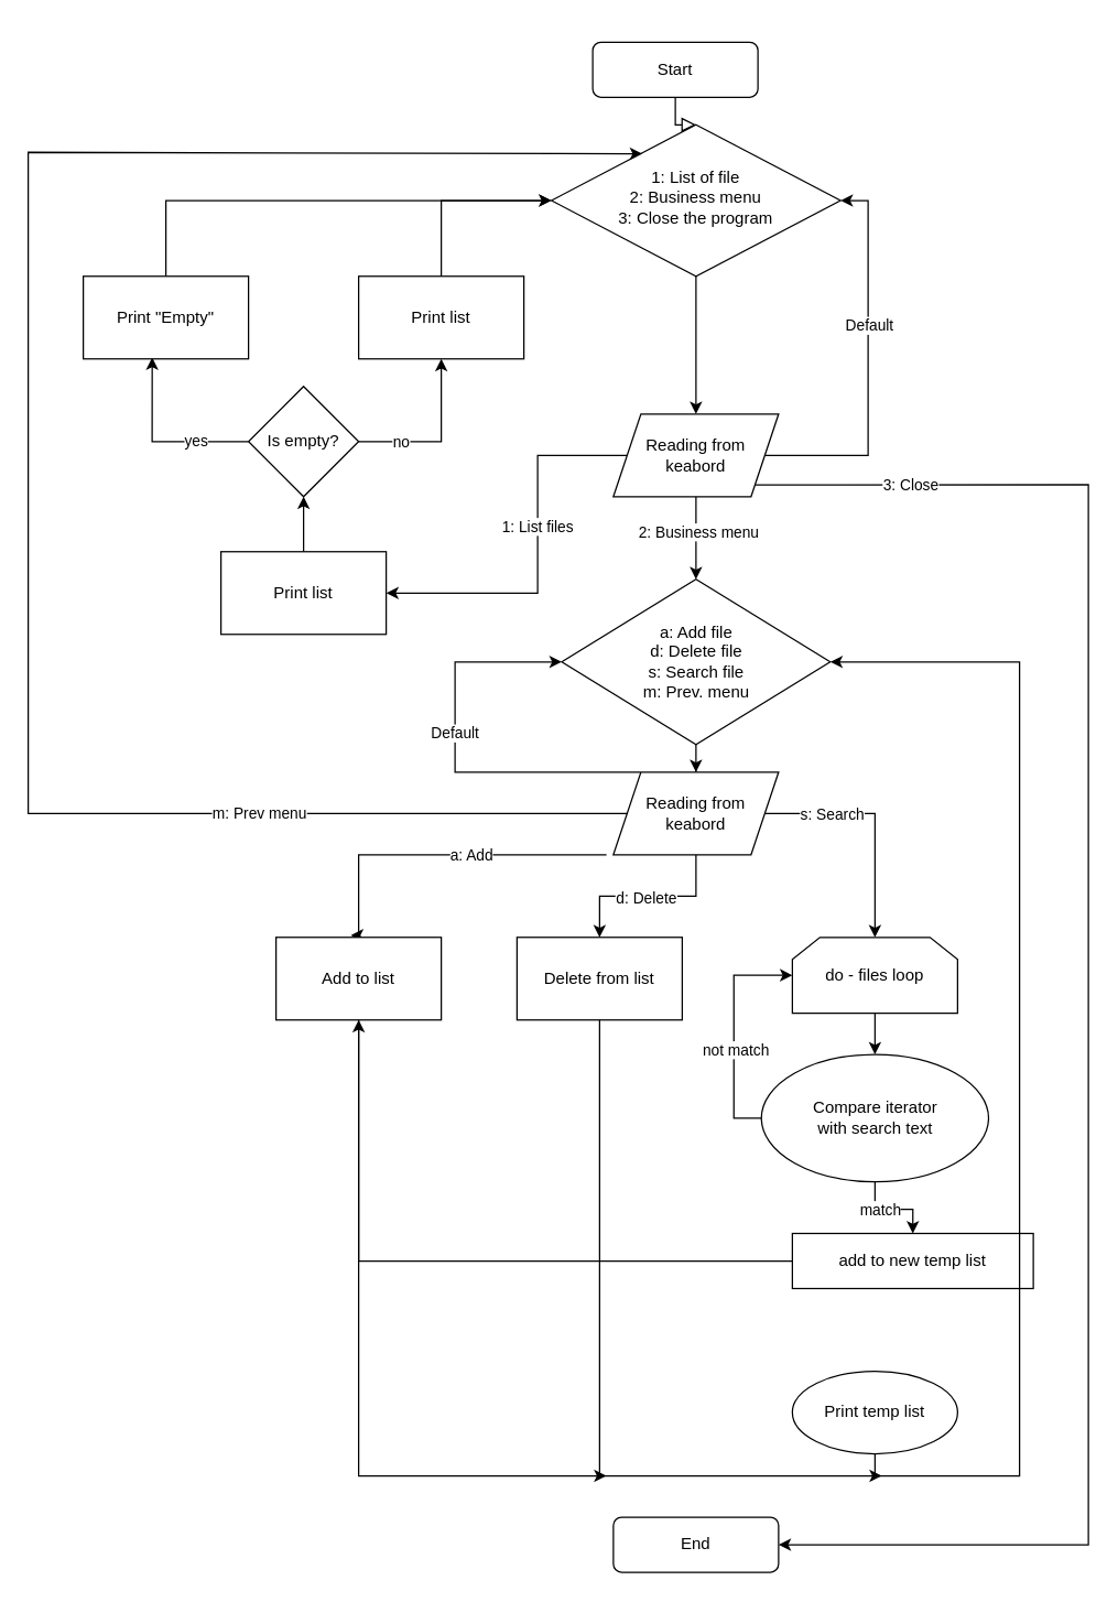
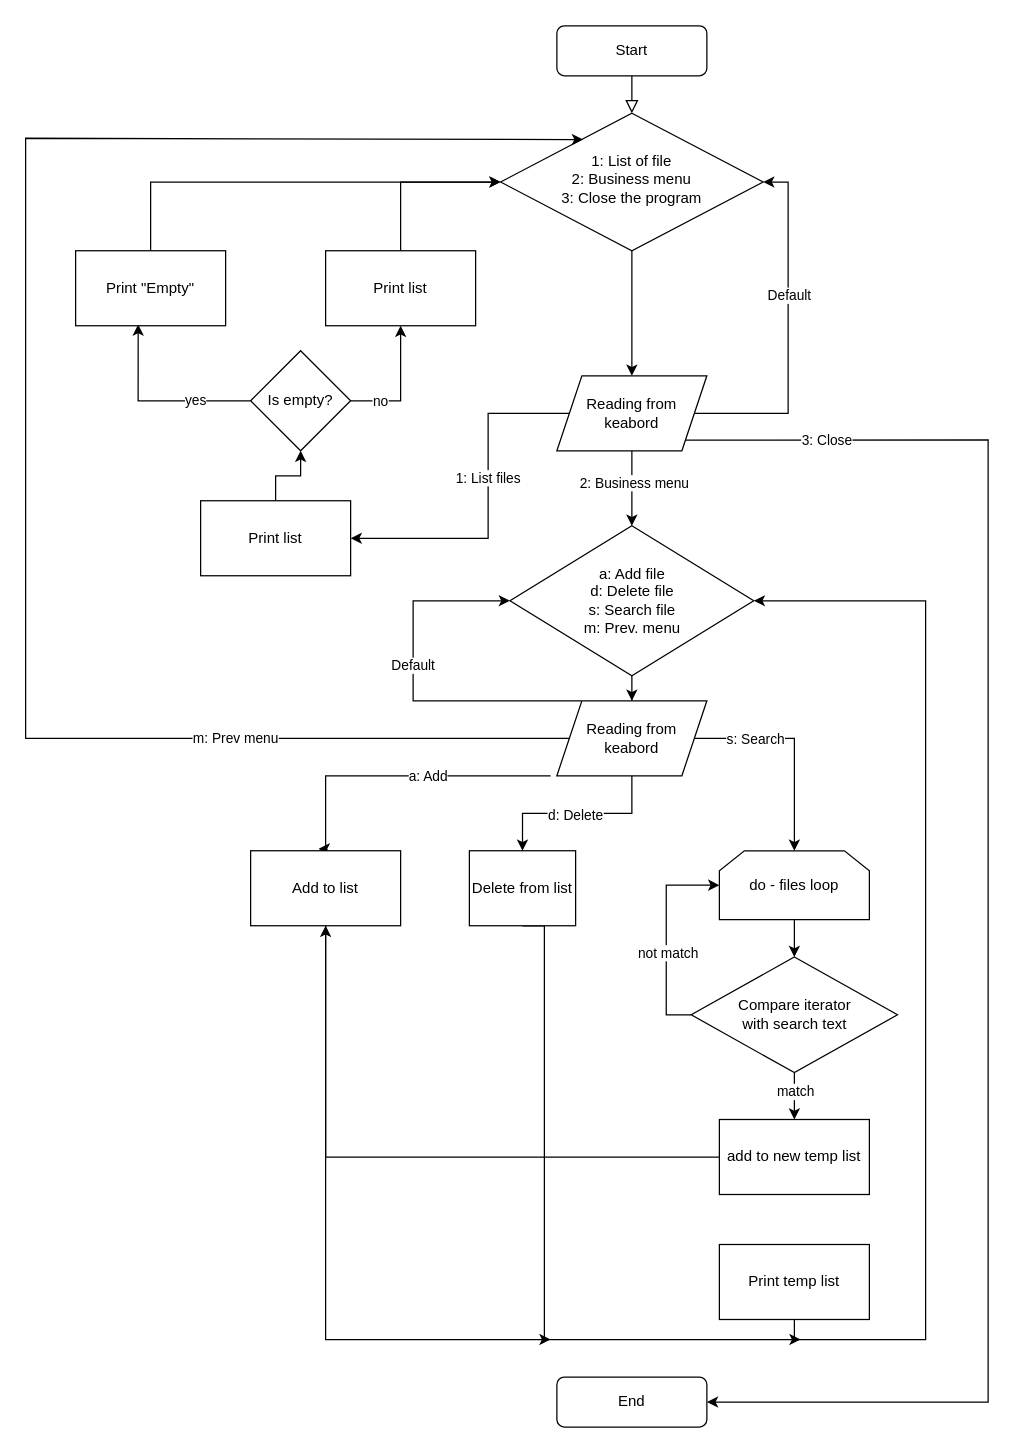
  <mxCell id="0" />
  <mxCell id="1" parent="0" />
  <mxCell id="2" value="" style="rounded=0;html=1;jettySize=auto;orthogonalLoop=1;fontSize=11;endArrow=block;endFill=0;endSize=8;strokeWidth=1;shadow=0;labelBackgroundColor=none;edgeStyle=orthogonalEdgeStyle;" parent="1" source="3" target="5" edge="1"><mxGeometry relative="1" as="geometry" /></mxCell>
- <mxCell id="3" value="Start" style="rounded=1;whiteSpace=wrap;html=1;fontSize=12;glass=0;strokeWidth=1;shadow=0;" parent="1" vertex="1"><mxGeometry x="430" y="30" width="120" height="40" as="geometry" /></mxCell>
+ <mxCell id="3" value="Start" style="rounded=1;whiteSpace=wrap;html=1;fontSize=12;glass=0;strokeWidth=1;shadow=0;" parent="1" vertex="1"><mxGeometry x="445" y="20" width="120" height="40" as="geometry" /></mxCell>
  <mxCell id="4" value="" style="edgeStyle=orthogonalEdgeStyle;rounded=0;orthogonalLoop=1;jettySize=auto;html=1;" parent="1" source="5" target="15" edge="1"><mxGeometry relative="1" as="geometry" /></mxCell>
  <mxCell id="5" value="1: List of file&lt;br&gt;2: Business menu&lt;br&gt;3: Close the program" style="rhombus;whiteSpace=wrap;html=1;shadow=0;fontFamily=Helvetica;fontSize=12;align=center;strokeWidth=1;spacing=6;spacingTop=-4;" parent="1" vertex="1"><mxGeometry x="400" y="90" width="210" height="110" as="geometry" /></mxCell>
  <mxCell id="6" value="End" style="rounded=1;whiteSpace=wrap;html=1;fontSize=12;glass=0;strokeWidth=1;shadow=0;" parent="1" vertex="1"><mxGeometry x="445" y="1101" width="120" height="40" as="geometry" /></mxCell>
  <mxCell id="7" value="" style="edgeStyle=orthogonalEdgeStyle;rounded=0;orthogonalLoop=1;jettySize=auto;html=1;entryX=1;entryY=0.5;entryDx=0;entryDy=0;" parent="1" source="15" target="17" edge="1"><mxGeometry relative="1" as="geometry"><Array as="points"><mxPoint x="390" y="330" /><mxPoint x="390" y="430" /></Array></mxGeometry></mxCell>
  <mxCell id="8" value="1: List files" style="edgeLabel;html=1;align=center;verticalAlign=middle;resizable=0;points=[];" parent="7" vertex="1" connectable="0"><mxGeometry x="0.128" y="-1" relative="1" as="geometry"><mxPoint y="-39" as="offset" /></mxGeometry></mxCell>
  <mxCell id="9" style="edgeStyle=orthogonalEdgeStyle;rounded=0;orthogonalLoop=1;jettySize=auto;html=1;exitX=1;exitY=0.5;exitDx=0;exitDy=0;entryX=1;entryY=0.5;entryDx=0;entryDy=0;" parent="1" source="15" target="5" edge="1"><mxGeometry relative="1" as="geometry"><Array as="points"><mxPoint x="630" y="330" /><mxPoint x="630" y="145" /></Array></mxGeometry></mxCell>
  <mxCell id="10" value="Default" style="edgeLabel;html=1;align=center;verticalAlign=middle;resizable=0;points=[];" parent="9" vertex="1" connectable="0"><mxGeometry x="0.391" relative="1" as="geometry"><mxPoint y="25" as="offset" /></mxGeometry></mxCell>
  <mxCell id="11" style="edgeStyle=orthogonalEdgeStyle;rounded=0;orthogonalLoop=1;jettySize=auto;html=1;exitX=1;exitY=1;exitDx=0;exitDy=0;entryX=1;entryY=0.5;entryDx=0;entryDy=0;" parent="1" source="15" target="6" edge="1"><mxGeometry relative="1" as="geometry"><mxPoint x="780" y="350" as="targetPoint" /><Array as="points"><mxPoint x="790" y="351" /><mxPoint x="790" y="1121" /></Array></mxGeometry></mxCell>
  <mxCell id="12" value="3: Close" style="edgeLabel;html=1;align=center;verticalAlign=middle;resizable=0;points=[];" parent="11" vertex="1" connectable="0"><mxGeometry x="-0.316" y="3" relative="1" as="geometry"><mxPoint x="-133" y="-181" as="offset" /></mxGeometry></mxCell>
  <mxCell id="13" value="" style="edgeStyle=orthogonalEdgeStyle;rounded=0;orthogonalLoop=1;jettySize=auto;html=1;" parent="1" source="15" target="21" edge="1"><mxGeometry relative="1" as="geometry" /></mxCell>
  <mxCell id="14" value="2: Business menu" style="edgeLabel;html=1;align=center;verticalAlign=middle;resizable=0;points=[];" parent="13" vertex="1" connectable="0"><mxGeometry x="-0.167" y="1" relative="1" as="geometry"><mxPoint as="offset" /></mxGeometry></mxCell>
  <mxCell id="15" value="Reading from keabord" style="shape=parallelogram;perimeter=parallelogramPerimeter;whiteSpace=wrap;html=1;fixedSize=1;" parent="1" vertex="1"><mxGeometry x="445" y="300" width="120" height="60" as="geometry" /></mxCell>
  <mxCell id="16" style="edgeStyle=orthogonalEdgeStyle;rounded=0;orthogonalLoop=1;jettySize=auto;html=1;exitX=0.5;exitY=0;exitDx=0;exitDy=0;entryX=0.5;entryY=1;entryDx=0;entryDy=0;" parent="1" source="17" target="50" edge="1"><mxGeometry relative="1" as="geometry" /></mxCell>
  <mxCell id="17" value="Print list" style="shape=label;whiteSpace=wrap;html=1;backgroundOutline=1;rounded=0;" parent="1" vertex="1"><mxGeometry x="160" y="400" width="120" height="60" as="geometry" /></mxCell>
  <mxCell id="18" style="edgeStyle=orthogonalEdgeStyle;rounded=0;orthogonalLoop=1;jettySize=auto;html=1;entryX=0.314;entryY=0.191;entryDx=0;entryDy=0;exitX=0;exitY=0.5;exitDx=0;exitDy=0;entryPerimeter=0;" parent="1" source="30" target="5" edge="1"><mxGeometry relative="1" as="geometry"><Array as="points"><mxPoint x="20" y="590" /><mxPoint x="20" y="110" /></Array></mxGeometry></mxCell>
  <mxCell id="19" value="m: Prev menu" style="edgeLabel;html=1;align=center;verticalAlign=middle;resizable=0;points=[];" parent="18" vertex="1" connectable="0"><mxGeometry x="-0.585" y="-1" relative="1" as="geometry"><mxPoint x="14" as="offset" /></mxGeometry></mxCell>
  <mxCell id="20" value="" style="edgeStyle=orthogonalEdgeStyle;rounded=0;orthogonalLoop=1;jettySize=auto;html=1;" parent="1" source="21" target="30" edge="1"><mxGeometry relative="1" as="geometry" /></mxCell>
  <mxCell id="21" value="a: Add file&lt;br&gt;d: Delete file&lt;br&gt;s: Search file&lt;br&gt;m: Prev. menu" style="rhombus;whiteSpace=wrap;html=1;" parent="1" vertex="1"><mxGeometry x="407.5" y="420" width="195" height="120" as="geometry" /></mxCell>
  <mxCell id="22" value="" style="edgeStyle=orthogonalEdgeStyle;rounded=0;orthogonalLoop=1;jettySize=auto;html=1;entryX=0.453;entryY=-0.025;entryDx=0;entryDy=0;entryPerimeter=0;" parent="1" target="32" edge="1"><mxGeometry relative="1" as="geometry"><mxPoint x="440" y="620" as="sourcePoint" /><Array as="points"><mxPoint x="260" y="620" /><mxPoint x="260" y="679" /></Array></mxGeometry></mxCell>
  <mxCell id="23" value="a: Add" style="edgeLabel;html=1;align=center;verticalAlign=middle;resizable=0;points=[];" parent="22" vertex="1" connectable="0"><mxGeometry x="-0.34" y="1" relative="1" as="geometry"><mxPoint x="-18" y="-1" as="offset" /></mxGeometry></mxCell>
  <mxCell id="24" style="edgeStyle=orthogonalEdgeStyle;rounded=0;orthogonalLoop=1;jettySize=auto;html=1;exitX=0.165;exitY=0.001;exitDx=0;exitDy=0;entryX=0;entryY=0.5;entryDx=0;entryDy=0;exitPerimeter=0;" parent="1" source="30" target="21" edge="1"><mxGeometry relative="1" as="geometry"><Array as="points"><mxPoint x="330" y="560" /><mxPoint x="330" y="480" /></Array></mxGeometry></mxCell>
  <mxCell id="25" value="Default" style="edgeLabel;html=1;align=center;verticalAlign=middle;resizable=0;points=[];" parent="24" vertex="1" connectable="0"><mxGeometry x="0.113" y="1" relative="1" as="geometry"><mxPoint as="offset" /></mxGeometry></mxCell>
  <mxCell id="26" value="" style="edgeStyle=orthogonalEdgeStyle;rounded=0;orthogonalLoop=1;jettySize=auto;html=1;" parent="1" source="30" target="34" edge="1"><mxGeometry relative="1" as="geometry" /></mxCell>
  <mxCell id="27" value="d: Delete" style="edgeLabel;html=1;align=center;verticalAlign=middle;resizable=0;points=[];" parent="26" vertex="1" connectable="0"><mxGeometry x="0.037" y="3" relative="1" as="geometry"><mxPoint y="-2" as="offset" /></mxGeometry></mxCell>
  <mxCell id="28" value="" style="edgeStyle=orthogonalEdgeStyle;rounded=0;orthogonalLoop=1;jettySize=auto;html=1;" parent="1" source="30" target="36" edge="1"><mxGeometry relative="1" as="geometry" /></mxCell>
  <mxCell id="29" value="s: Search" style="edgeLabel;html=1;align=center;verticalAlign=middle;resizable=0;points=[];" parent="28" vertex="1" connectable="0"><mxGeometry x="-0.237" y="1" relative="1" as="geometry"><mxPoint x="-17" y="1" as="offset" /></mxGeometry></mxCell>
  <mxCell id="30" value="Reading from keabord" style="shape=parallelogram;perimeter=parallelogramPerimeter;whiteSpace=wrap;html=1;fixedSize=1;" parent="1" vertex="1"><mxGeometry x="445" y="560" width="120" height="60" as="geometry" /></mxCell>
  <mxCell id="31" style="edgeStyle=orthogonalEdgeStyle;rounded=0;orthogonalLoop=1;jettySize=auto;html=1;exitX=0.5;exitY=1;exitDx=0;exitDy=0;" parent="1" source="32" edge="1"><mxGeometry relative="1" as="geometry"><mxPoint x="440" y="1071" as="targetPoint" /><Array as="points"><mxPoint x="260" y="1071" /></Array></mxGeometry></mxCell>
  <mxCell id="32" value="Add to list" style="whiteSpace=wrap;html=1;" parent="1" vertex="1"><mxGeometry x="200" y="680" width="120" height="60" as="geometry" /></mxCell>
  <mxCell id="33" style="edgeStyle=orthogonalEdgeStyle;rounded=0;orthogonalLoop=1;jettySize=auto;html=1;exitX=0.5;exitY=1;exitDx=0;exitDy=0;" parent="1" source="34" edge="1"><mxGeometry relative="1" as="geometry"><mxPoint x="640" y="1071" as="targetPoint" /><Array as="points"><mxPoint x="435" y="1071" /></Array></mxGeometry></mxCell>
- <mxCell id="34" value="Delete from list" style="whiteSpace=wrap;html=1;" parent="1" vertex="1"><mxGeometry x="375" y="680" width="120" height="60" as="geometry" /></mxCell>
+ <mxCell id="34" value="Delete from list" style="whiteSpace=wrap;html=1;" parent="1" vertex="1"><mxGeometry x="375" y="680" width="85" height="60" as="geometry" /></mxCell>
  <mxCell id="35" value="" style="edgeStyle=orthogonalEdgeStyle;rounded=0;orthogonalLoop=1;jettySize=auto;html=1;" parent="1" source="36" target="41" edge="1"><mxGeometry relative="1" as="geometry" /></mxCell>
  <mxCell id="36" value="do - files loop" style="whiteSpace=wrap;html=1;shape=loopLimit;" parent="1" vertex="1"><mxGeometry x="575" y="680" width="120" height="55" as="geometry" /></mxCell>
  <mxCell id="37" style="edgeStyle=orthogonalEdgeStyle;rounded=0;orthogonalLoop=1;jettySize=auto;html=1;exitX=0;exitY=0.5;exitDx=0;exitDy=0;entryX=0;entryY=0.5;entryDx=0;entryDy=0;" parent="1" source="41" target="36" edge="1"><mxGeometry relative="1" as="geometry" /></mxCell>
  <mxCell id="38" value="not match" style="edgeLabel;html=1;align=center;verticalAlign=middle;resizable=0;points=[];" parent="37" vertex="1" connectable="0"><mxGeometry x="-0.164" y="-1" relative="1" as="geometry"><mxPoint as="offset" /></mxGeometry></mxCell>
  <mxCell id="39" value="" style="edgeStyle=orthogonalEdgeStyle;rounded=0;orthogonalLoop=1;jettySize=auto;html=1;" parent="1" source="41" target="43" edge="1"><mxGeometry relative="1" as="geometry" /></mxCell>
  <mxCell id="40" value="match" style="edgeLabel;html=1;align=center;verticalAlign=middle;resizable=0;points=[];" parent="39" vertex="1" connectable="0"><mxGeometry x="-0.287" relative="1" as="geometry"><mxPoint as="offset" /></mxGeometry></mxCell>
- <mxCell id="41" value="Compare iterator&lt;br&gt;with search text" style="ellipse;whiteSpace=wrap;html=1;" parent="1" vertex="1"><mxGeometry x="552.5" y="765" width="165" height="92.5" as="geometry" /></mxCell>
+ <mxCell id="41" value="Compare iterator&lt;br&gt;with search text" style="rhombus;whiteSpace=wrap;html=1;" parent="1" vertex="1"><mxGeometry x="552.5" y="765" width="165" height="92.5" as="geometry" /></mxCell>
  <mxCell id="42" value="" style="edgeStyle=orthogonalEdgeStyle;rounded=0;orthogonalLoop=1;jettySize=auto;html=1;" parent="1" source="43" target="32" edge="1"><mxGeometry relative="1" as="geometry" /></mxCell>
- <mxCell id="43" value="add to new temp list" style="whiteSpace=wrap;html=1;" parent="1" vertex="1"><mxGeometry x="575" y="895" width="175" height="40" as="geometry" /></mxCell>
+ <mxCell id="43" value="add to new temp list" style="whiteSpace=wrap;html=1;" parent="1" vertex="1"><mxGeometry x="575" y="895" width="120" height="60" as="geometry" /></mxCell>
  <mxCell id="44" style="edgeStyle=orthogonalEdgeStyle;rounded=0;orthogonalLoop=1;jettySize=auto;html=1;exitX=0.5;exitY=1;exitDx=0;exitDy=0;entryX=1;entryY=0.5;entryDx=0;entryDy=0;" parent="1" source="45" target="21" edge="1"><mxGeometry relative="1" as="geometry"><mxPoint x="610" y="480" as="targetPoint" /><Array as="points"><mxPoint x="635" y="1071" /><mxPoint x="740" y="1071" /><mxPoint x="740" y="480" /></Array></mxGeometry></mxCell>
- <mxCell id="45" value="Print temp list" style="ellipse;whiteSpace=wrap;html=1;" parent="1" vertex="1"><mxGeometry x="575" y="995" width="120" height="60" as="geometry" /></mxCell>
+ <mxCell id="45" value="Print temp list" style="whiteSpace=wrap;html=1;" parent="1" vertex="1"><mxGeometry x="575" y="995" width="120" height="60" as="geometry" /></mxCell>
  <mxCell id="46" value="" style="edgeStyle=orthogonalEdgeStyle;rounded=0;orthogonalLoop=1;jettySize=auto;html=1;" parent="1" source="50" target="52" edge="1"><mxGeometry relative="1" as="geometry"><Array as="points"><mxPoint x="320" y="320" /></Array></mxGeometry></mxCell>
  <mxCell id="47" value="no" style="edgeLabel;html=1;align=center;verticalAlign=middle;resizable=0;points=[];" parent="46" vertex="1" connectable="0"><mxGeometry x="-0.289" relative="1" as="geometry"><mxPoint x="-13" as="offset" /></mxGeometry></mxCell>
  <mxCell id="48" style="edgeStyle=orthogonalEdgeStyle;rounded=0;orthogonalLoop=1;jettySize=auto;html=1;exitX=0;exitY=0.5;exitDx=0;exitDy=0;entryX=0.417;entryY=0.983;entryDx=0;entryDy=0;entryPerimeter=0;" parent="1" source="50" target="54" edge="1"><mxGeometry relative="1" as="geometry" /></mxCell>
  <mxCell id="49" value="yes" style="edgeLabel;html=1;align=center;verticalAlign=middle;resizable=0;points=[];" parent="48" vertex="1" connectable="0"><mxGeometry x="-0.405" y="-1" relative="1" as="geometry"><mxPoint as="offset" /></mxGeometry></mxCell>
- <mxCell id="50" value="Is empty?" style="rhombus;whiteSpace=wrap;html=1;" parent="1" vertex="1"><mxGeometry x="180" y="280" width="80" height="80" as="geometry" /></mxCell>
+ <mxCell id="50" value="Is empty?" style="rhombus;whiteSpace=wrap;html=1;" parent="1" vertex="1"><mxGeometry x="200" y="280" width="80" height="80" as="geometry" /></mxCell>
  <mxCell id="51" style="edgeStyle=orthogonalEdgeStyle;rounded=0;orthogonalLoop=1;jettySize=auto;html=1;entryX=0;entryY=0.5;entryDx=0;entryDy=0;" parent="1" source="52" target="5" edge="1"><mxGeometry relative="1" as="geometry"><Array as="points"><mxPoint x="320" y="145" /></Array></mxGeometry></mxCell>
  <mxCell id="52" value="Print list" style="whiteSpace=wrap;html=1;" parent="1" vertex="1"><mxGeometry x="260" y="200" width="120" height="60" as="geometry" /></mxCell>
  <mxCell id="53" style="edgeStyle=orthogonalEdgeStyle;rounded=0;orthogonalLoop=1;jettySize=auto;html=1;exitX=0.5;exitY=0;exitDx=0;exitDy=0;entryX=0;entryY=0.5;entryDx=0;entryDy=0;" parent="1" source="54" target="5" edge="1"><mxGeometry relative="1" as="geometry" /></mxCell>
  <mxCell id="54" value="Print &quot;Empty&quot;" style="rounded=0;whiteSpace=wrap;html=1;" parent="1" vertex="1"><mxGeometry x="60" y="200" width="120" height="60" as="geometry" /></mxCell>
